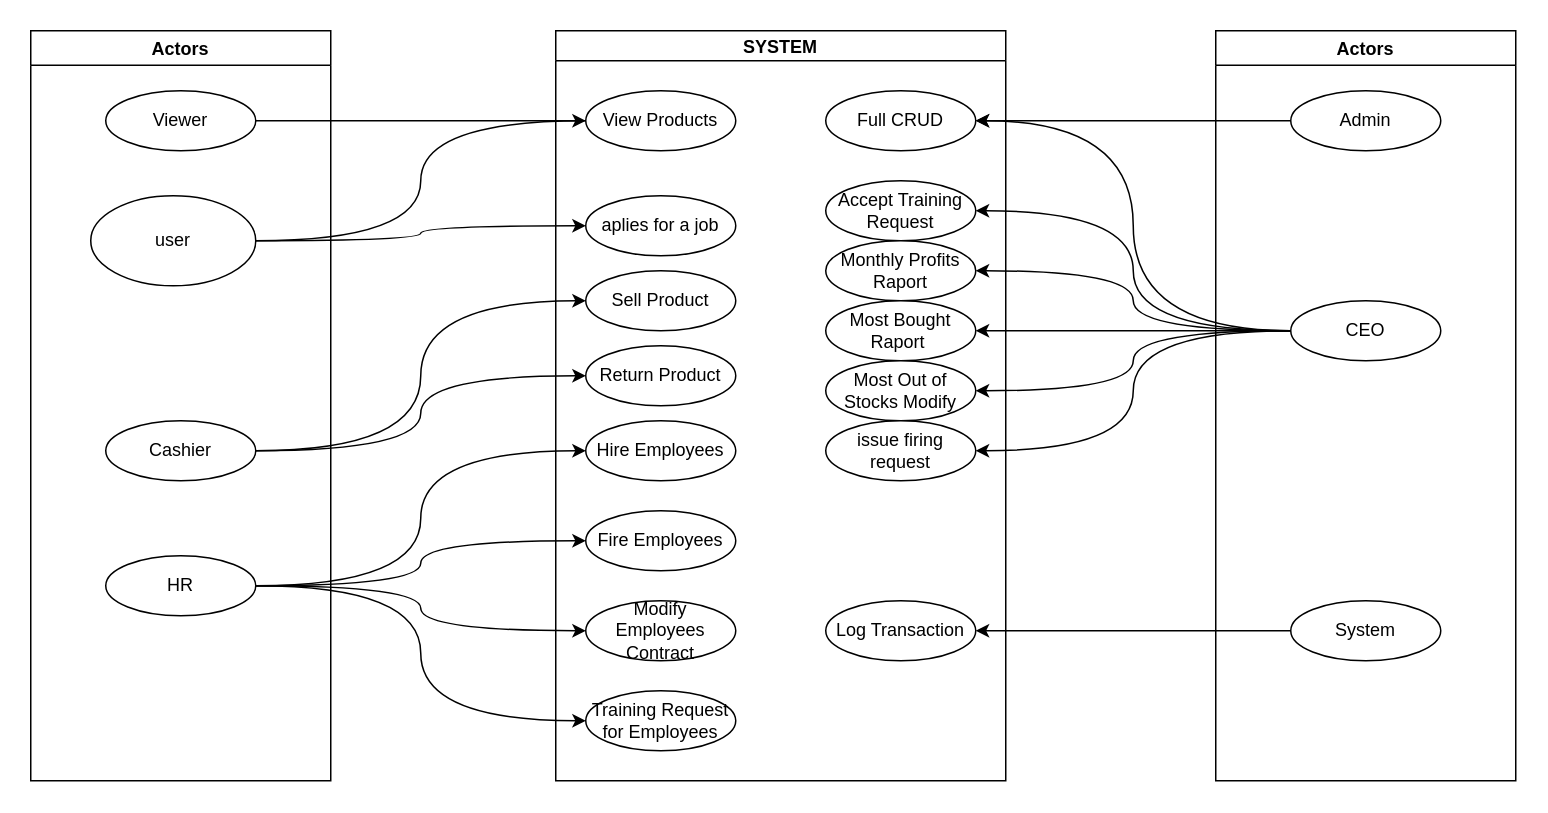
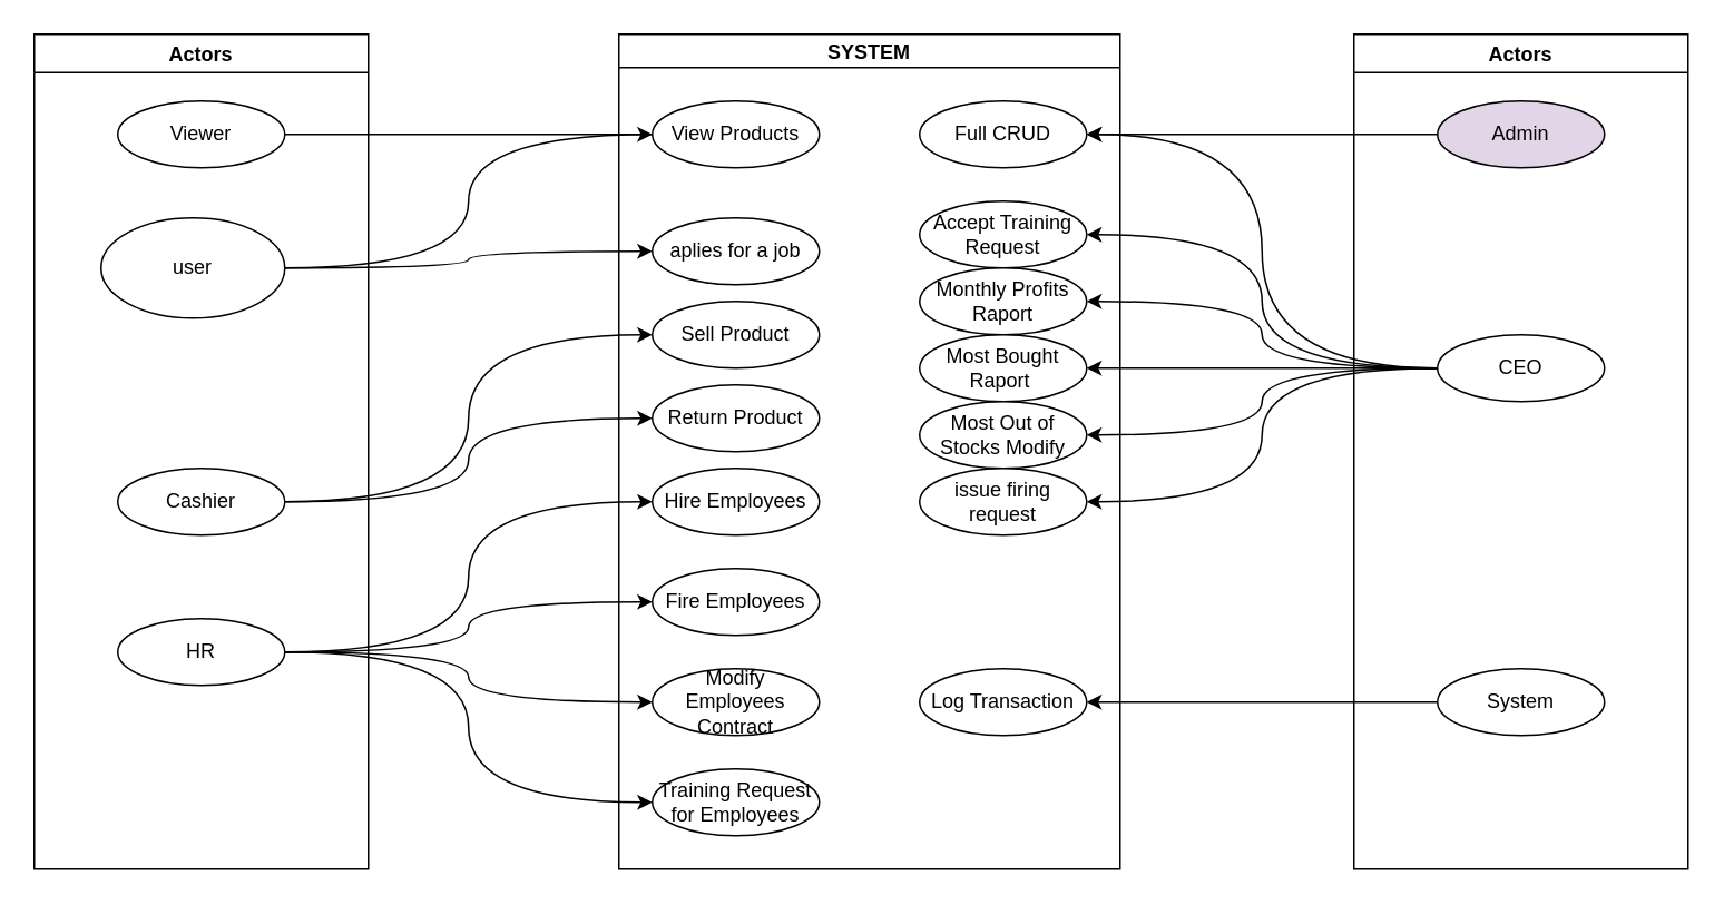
  <mxCell id="0" />
  <mxCell id="1" parent="0" />
  <mxCell id="2" value="SYSTEM" style="swimlane;startSize=20;horizontal=1;containerType=tree;" parent="1" vertex="1"><mxGeometry x="370" y="20" width="300" height="500" as="geometry" /></mxCell>
  <mxCell id="3" value="View Products" style="ellipse;whiteSpace=wrap;html=1;align=center;newEdgeStyle={&quot;edgeStyle&quot;:&quot;entityRelationEdgeStyle&quot;,&quot;startArrow&quot;:&quot;none&quot;,&quot;endArrow&quot;:&quot;none&quot;,&quot;segment&quot;:10,&quot;curved&quot;:1};treeFolding=1;treeMoving=1;" parent="2" vertex="1"><mxGeometry x="20" y="40" width="100" height="40" as="geometry" /></mxCell>
  <mxCell id="4" value="Sell Product" style="ellipse;whiteSpace=wrap;html=1;align=center;newEdgeStyle={&quot;edgeStyle&quot;:&quot;entityRelationEdgeStyle&quot;,&quot;startArrow&quot;:&quot;none&quot;,&quot;endArrow&quot;:&quot;none&quot;,&quot;segment&quot;:10,&quot;curved&quot;:1};treeFolding=1;treeMoving=1;" parent="2" vertex="1"><mxGeometry x="20" y="160" width="100" height="40" as="geometry" /></mxCell>
  <mxCell id="5" value="Return Product" style="ellipse;whiteSpace=wrap;html=1;align=center;newEdgeStyle={&quot;edgeStyle&quot;:&quot;entityRelationEdgeStyle&quot;,&quot;startArrow&quot;:&quot;none&quot;,&quot;endArrow&quot;:&quot;none&quot;,&quot;segment&quot;:10,&quot;curved&quot;:1};treeFolding=1;treeMoving=1;" parent="2" vertex="1"><mxGeometry x="20" y="210" width="100" height="40" as="geometry" /></mxCell>
  <mxCell id="6" value="Hire Employees" style="ellipse;whiteSpace=wrap;html=1;align=center;newEdgeStyle={&quot;edgeStyle&quot;:&quot;entityRelationEdgeStyle&quot;,&quot;startArrow&quot;:&quot;none&quot;,&quot;endArrow&quot;:&quot;none&quot;,&quot;segment&quot;:10,&quot;curved&quot;:1};treeFolding=1;treeMoving=1;" parent="2" vertex="1"><mxGeometry x="20" y="260" width="100" height="40" as="geometry" /></mxCell>
  <mxCell id="7" value="Fire Employees" style="ellipse;whiteSpace=wrap;html=1;align=center;newEdgeStyle={&quot;edgeStyle&quot;:&quot;entityRelationEdgeStyle&quot;,&quot;startArrow&quot;:&quot;none&quot;,&quot;endArrow&quot;:&quot;none&quot;,&quot;segment&quot;:10,&quot;curved&quot;:1};treeFolding=1;treeMoving=1;" parent="2" vertex="1"><mxGeometry x="20" y="320" width="100" height="40" as="geometry" /></mxCell>
  <mxCell id="8" value="Modify Employees Contract" style="ellipse;whiteSpace=wrap;html=1;align=center;newEdgeStyle={&quot;edgeStyle&quot;:&quot;entityRelationEdgeStyle&quot;,&quot;startArrow&quot;:&quot;none&quot;,&quot;endArrow&quot;:&quot;none&quot;,&quot;segment&quot;:10,&quot;curved&quot;:1};treeFolding=1;treeMoving=1;" parent="2" vertex="1"><mxGeometry x="20" y="380" width="100" height="40" as="geometry" /></mxCell>
  <mxCell id="9" value="Training Request for Employees" style="ellipse;whiteSpace=wrap;html=1;align=center;newEdgeStyle={&quot;edgeStyle&quot;:&quot;entityRelationEdgeStyle&quot;,&quot;startArrow&quot;:&quot;none&quot;,&quot;endArrow&quot;:&quot;none&quot;,&quot;segment&quot;:10,&quot;curved&quot;:1};treeFolding=1;treeMoving=1;" parent="2" vertex="1"><mxGeometry x="20" y="440" width="100" height="40" as="geometry" /></mxCell>
  <mxCell id="10" value="Full CRUD" style="ellipse;whiteSpace=wrap;html=1;align=center;newEdgeStyle={&quot;edgeStyle&quot;:&quot;entityRelationEdgeStyle&quot;,&quot;startArrow&quot;:&quot;none&quot;,&quot;endArrow&quot;:&quot;none&quot;,&quot;segment&quot;:10,&quot;curved&quot;:1};treeFolding=1;treeMoving=1;" parent="2" vertex="1"><mxGeometry x="180" y="40" width="100" height="40" as="geometry" /></mxCell>
  <mxCell id="11" value="Accept Training Request" style="ellipse;whiteSpace=wrap;html=1;align=center;newEdgeStyle={&quot;edgeStyle&quot;:&quot;entityRelationEdgeStyle&quot;,&quot;startArrow&quot;:&quot;none&quot;,&quot;endArrow&quot;:&quot;none&quot;,&quot;segment&quot;:10,&quot;curved&quot;:1};treeFolding=1;treeMoving=1;" parent="2" vertex="1"><mxGeometry x="180" y="100" width="100" height="40" as="geometry" /></mxCell>
  <mxCell id="12" value="&lt;div&gt;&lt;span style=&quot;background-color: initial;&quot;&gt;Monthly Profits&lt;/span&gt;&lt;br&gt;&lt;/div&gt;&lt;div&gt;&lt;span style=&quot;background-color: initial;&quot;&gt;Raport&lt;/span&gt;&lt;/div&gt;" style="ellipse;whiteSpace=wrap;html=1;align=center;newEdgeStyle={&quot;edgeStyle&quot;:&quot;entityRelationEdgeStyle&quot;,&quot;startArrow&quot;:&quot;none&quot;,&quot;endArrow&quot;:&quot;none&quot;,&quot;segment&quot;:10,&quot;curved&quot;:1};treeFolding=1;treeMoving=1;" parent="2" vertex="1"><mxGeometry x="180" y="140" width="100" height="40" as="geometry" /></mxCell>
  <mxCell id="13" value="Most Bought Raport&amp;nbsp;" style="ellipse;whiteSpace=wrap;html=1;align=center;newEdgeStyle={&quot;edgeStyle&quot;:&quot;entityRelationEdgeStyle&quot;,&quot;startArrow&quot;:&quot;none&quot;,&quot;endArrow&quot;:&quot;none&quot;,&quot;segment&quot;:10,&quot;curved&quot;:1};treeFolding=1;treeMoving=1;" parent="2" vertex="1"><mxGeometry x="180" y="180" width="100" height="40" as="geometry" /></mxCell>
  <mxCell id="14" value="Most Out of Stocks Modify" style="ellipse;whiteSpace=wrap;html=1;align=center;newEdgeStyle={&quot;edgeStyle&quot;:&quot;entityRelationEdgeStyle&quot;,&quot;startArrow&quot;:&quot;none&quot;,&quot;endArrow&quot;:&quot;none&quot;,&quot;segment&quot;:10,&quot;curved&quot;:1};treeFolding=1;treeMoving=1;" parent="2" vertex="1"><mxGeometry x="180" y="220" width="100" height="40" as="geometry" /></mxCell>
  <mxCell id="15" value="Log Transaction" style="ellipse;whiteSpace=wrap;html=1;align=center;newEdgeStyle={&quot;edgeStyle&quot;:&quot;entityRelationEdgeStyle&quot;,&quot;startArrow&quot;:&quot;none&quot;,&quot;endArrow&quot;:&quot;none&quot;,&quot;segment&quot;:10,&quot;curved&quot;:1};treeFolding=1;treeMoving=1;" parent="2" vertex="1"><mxGeometry x="180" y="380" width="100" height="40" as="geometry" /></mxCell>
  <mxCell id="16" value="aplies for a job" style="ellipse;whiteSpace=wrap;html=1;" vertex="1" parent="2"><mxGeometry x="20" y="110" width="100" height="40" as="geometry" /></mxCell>
  <mxCell id="17" value="issue firing request" style="ellipse;whiteSpace=wrap;html=1;align=center;newEdgeStyle={&quot;edgeStyle&quot;:&quot;entityRelationEdgeStyle&quot;,&quot;startArrow&quot;:&quot;none&quot;,&quot;endArrow&quot;:&quot;none&quot;,&quot;segment&quot;:10,&quot;curved&quot;:1};treeFolding=1;treeMoving=1;" vertex="1" parent="2"><mxGeometry x="180" y="260" width="100" height="40" as="geometry" /></mxCell>
  <mxCell id="18" value="Actors" style="swimlane;" parent="1" vertex="1"><mxGeometry x="20" y="20" width="200" height="500" as="geometry" /></mxCell>
  <mxCell id="19" value="Viewer" style="ellipse;whiteSpace=wrap;html=1;align=center;newEdgeStyle={&quot;edgeStyle&quot;:&quot;entityRelationEdgeStyle&quot;,&quot;startArrow&quot;:&quot;none&quot;,&quot;endArrow&quot;:&quot;none&quot;,&quot;segment&quot;:10,&quot;curved&quot;:1};treeFolding=1;treeMoving=1;" parent="18" vertex="1"><mxGeometry x="50" y="40" width="100" height="40" as="geometry" /></mxCell>
  <mxCell id="20" value="Cashier" style="ellipse;whiteSpace=wrap;html=1;align=center;newEdgeStyle={&quot;edgeStyle&quot;:&quot;entityRelationEdgeStyle&quot;,&quot;startArrow&quot;:&quot;none&quot;,&quot;endArrow&quot;:&quot;none&quot;,&quot;segment&quot;:10,&quot;curved&quot;:1};treeFolding=1;treeMoving=1;" parent="18" vertex="1"><mxGeometry x="50" y="260" width="100" height="40" as="geometry" /></mxCell>
  <mxCell id="21" value="HR" style="ellipse;whiteSpace=wrap;html=1;align=center;newEdgeStyle={&quot;edgeStyle&quot;:&quot;entityRelationEdgeStyle&quot;,&quot;startArrow&quot;:&quot;none&quot;,&quot;endArrow&quot;:&quot;none&quot;,&quot;segment&quot;:10,&quot;curved&quot;:1};treeFolding=1;treeMoving=1;" parent="18" vertex="1"><mxGeometry x="50" y="350" width="100" height="40" as="geometry" /></mxCell>
  <mxCell id="22" value="user" style="ellipse;whiteSpace=wrap;html=1;" vertex="1" parent="18"><mxGeometry x="40" y="110" width="110" height="60" as="geometry" /></mxCell>
  <mxCell id="23" style="edgeStyle=orthogonalEdgeStyle;rounded=0;orthogonalLoop=1;jettySize=auto;html=1;exitX=1;exitY=0.5;exitDx=0;exitDy=0;entryX=0;entryY=0.5;entryDx=0;entryDy=0;curved=1;" parent="1" source="19" target="3" edge="1"><mxGeometry relative="1" as="geometry" /></mxCell>
  <mxCell id="24" style="edgeStyle=orthogonalEdgeStyle;curved=1;rounded=0;orthogonalLoop=1;jettySize=auto;html=1;exitX=1;exitY=0.5;exitDx=0;exitDy=0;entryX=0;entryY=0.5;entryDx=0;entryDy=0;" parent="1" source="20" target="4" edge="1"><mxGeometry relative="1" as="geometry" /></mxCell>
  <mxCell id="25" style="edgeStyle=orthogonalEdgeStyle;curved=1;rounded=0;orthogonalLoop=1;jettySize=auto;html=1;exitX=1;exitY=0.5;exitDx=0;exitDy=0;entryX=0;entryY=0.5;entryDx=0;entryDy=0;" parent="1" source="20" target="5" edge="1"><mxGeometry relative="1" as="geometry" /></mxCell>
  <mxCell id="26" style="edgeStyle=orthogonalEdgeStyle;curved=1;rounded=0;orthogonalLoop=1;jettySize=auto;html=1;exitX=1;exitY=0.5;exitDx=0;exitDy=0;entryX=0;entryY=0.5;entryDx=0;entryDy=0;" parent="1" source="21" target="6" edge="1"><mxGeometry relative="1" as="geometry" /></mxCell>
  <mxCell id="27" style="edgeStyle=orthogonalEdgeStyle;curved=1;rounded=0;orthogonalLoop=1;jettySize=auto;html=1;exitX=1;exitY=0.5;exitDx=0;exitDy=0;entryX=0;entryY=0.5;entryDx=0;entryDy=0;" parent="1" source="21" target="7" edge="1"><mxGeometry relative="1" as="geometry" /></mxCell>
  <mxCell id="28" style="edgeStyle=orthogonalEdgeStyle;curved=1;rounded=0;orthogonalLoop=1;jettySize=auto;html=1;exitX=1;exitY=0.5;exitDx=0;exitDy=0;entryX=0;entryY=0.5;entryDx=0;entryDy=0;" parent="1" source="21" target="8" edge="1"><mxGeometry relative="1" as="geometry" /></mxCell>
  <mxCell id="29" value="Actors" style="swimlane;" parent="1" vertex="1"><mxGeometry x="810" y="20" width="200" height="500" as="geometry" /></mxCell>
- <mxCell id="30" value="Admin" style="ellipse;whiteSpace=wrap;html=1;align=center;newEdgeStyle={&quot;edgeStyle&quot;:&quot;entityRelationEdgeStyle&quot;,&quot;startArrow&quot;:&quot;none&quot;,&quot;endArrow&quot;:&quot;none&quot;,&quot;segment&quot;:10,&quot;curved&quot;:1};treeFolding=1;treeMoving=1;" parent="29" vertex="1"><mxGeometry x="50" y="40" width="100" height="40" as="geometry" /></mxCell>
+ <mxCell id="30" value="Admin" style="ellipse;whiteSpace=wrap;html=1;align=center;newEdgeStyle={&quot;edgeStyle&quot;:&quot;entityRelationEdgeStyle&quot;,&quot;startArrow&quot;:&quot;none&quot;,&quot;endArrow&quot;:&quot;none&quot;,&quot;segment&quot;:10,&quot;curved&quot;:1};treeFolding=1;treeMoving=1;fillColor=#e1d5e7;" parent="29" vertex="1"><mxGeometry x="50" y="40" width="100" height="40" as="geometry" /></mxCell>
  <mxCell id="31" value="CEO" style="ellipse;whiteSpace=wrap;html=1;align=center;newEdgeStyle={&quot;edgeStyle&quot;:&quot;entityRelationEdgeStyle&quot;,&quot;startArrow&quot;:&quot;none&quot;,&quot;endArrow&quot;:&quot;none&quot;,&quot;segment&quot;:10,&quot;curved&quot;:1};treeFolding=1;treeMoving=1;" parent="29" vertex="1"><mxGeometry x="50" y="180" width="100" height="40" as="geometry" /></mxCell>
  <mxCell id="32" value="System" style="ellipse;whiteSpace=wrap;html=1;align=center;newEdgeStyle={&quot;edgeStyle&quot;:&quot;entityRelationEdgeStyle&quot;,&quot;startArrow&quot;:&quot;none&quot;,&quot;endArrow&quot;:&quot;none&quot;,&quot;segment&quot;:10,&quot;curved&quot;:1};treeFolding=1;treeMoving=1;" parent="29" vertex="1"><mxGeometry x="50" y="380" width="100" height="40" as="geometry" /></mxCell>
  <mxCell id="33" style="edgeStyle=orthogonalEdgeStyle;curved=1;rounded=0;orthogonalLoop=1;jettySize=auto;html=1;exitX=0;exitY=0.5;exitDx=0;exitDy=0;entryX=1;entryY=0.5;entryDx=0;entryDy=0;" parent="1" source="30" target="10" edge="1"><mxGeometry relative="1" as="geometry" /></mxCell>
  <mxCell id="34" style="edgeStyle=orthogonalEdgeStyle;curved=1;rounded=0;orthogonalLoop=1;jettySize=auto;html=1;exitX=0;exitY=0.5;exitDx=0;exitDy=0;entryX=1;entryY=0.5;entryDx=0;entryDy=0;" parent="1" source="31" target="11" edge="1"><mxGeometry relative="1" as="geometry" /></mxCell>
  <mxCell id="35" style="edgeStyle=orthogonalEdgeStyle;curved=1;rounded=0;orthogonalLoop=1;jettySize=auto;html=1;exitX=0;exitY=0.5;exitDx=0;exitDy=0;entryX=1;entryY=0.5;entryDx=0;entryDy=0;" parent="1" source="31" target="12" edge="1"><mxGeometry relative="1" as="geometry" /></mxCell>
  <mxCell id="36" style="edgeStyle=orthogonalEdgeStyle;curved=1;rounded=0;orthogonalLoop=1;jettySize=auto;html=1;exitX=0;exitY=0.5;exitDx=0;exitDy=0;entryX=1;entryY=0.5;entryDx=0;entryDy=0;" parent="1" source="31" target="13" edge="1"><mxGeometry relative="1" as="geometry" /></mxCell>
  <mxCell id="37" style="edgeStyle=orthogonalEdgeStyle;curved=1;rounded=0;orthogonalLoop=1;jettySize=auto;html=1;exitX=0;exitY=0.5;exitDx=0;exitDy=0;entryX=1;entryY=0.5;entryDx=0;entryDy=0;" parent="1" source="31" target="14" edge="1"><mxGeometry relative="1" as="geometry" /></mxCell>
  <mxCell id="38" style="edgeStyle=orthogonalEdgeStyle;curved=1;rounded=0;orthogonalLoop=1;jettySize=auto;html=1;exitX=0;exitY=0.5;exitDx=0;exitDy=0;entryX=1;entryY=0.5;entryDx=0;entryDy=0;" parent="1" source="31" target="10" edge="1"><mxGeometry relative="1" as="geometry" /></mxCell>
  <mxCell id="39" style="edgeStyle=orthogonalEdgeStyle;curved=1;rounded=0;orthogonalLoop=1;jettySize=auto;html=1;exitX=1;exitY=0.5;exitDx=0;exitDy=0;entryX=0;entryY=0.5;entryDx=0;entryDy=0;" parent="1" source="21" target="9" edge="1"><mxGeometry relative="1" as="geometry" /></mxCell>
  <mxCell id="40" style="edgeStyle=orthogonalEdgeStyle;curved=1;rounded=0;orthogonalLoop=1;jettySize=auto;html=1;exitX=0;exitY=0.5;exitDx=0;exitDy=0;entryX=1;entryY=0.5;entryDx=0;entryDy=0;" parent="1" source="32" target="15" edge="1"><mxGeometry relative="1" as="geometry" /></mxCell>
  <mxCell id="41" style="edgeStyle=orthogonalEdgeStyle;orthogonalLoop=1;jettySize=auto;html=1;exitX=1;exitY=0.5;exitDx=0;exitDy=0;entryX=0;entryY=0.5;entryDx=0;entryDy=0;curved=1;" edge="1" parent="1" source="22" target="16"><mxGeometry relative="1" as="geometry" /></mxCell>
  <mxCell id="42" style="edgeStyle=orthogonalEdgeStyle;curved=1;orthogonalLoop=1;jettySize=auto;html=1;exitX=1;exitY=0.5;exitDx=0;exitDy=0;entryX=0;entryY=0.5;entryDx=0;entryDy=0;endArrow=none;" edge="1" parent="1" source="22" target="3"><mxGeometry relative="1" as="geometry" /></mxCell>
  <mxCell id="43" style="edgeStyle=orthogonalEdgeStyle;curved=1;rounded=0;orthogonalLoop=1;jettySize=auto;html=1;exitX=0;exitY=0.5;exitDx=0;exitDy=0;entryX=1;entryY=0.5;entryDx=0;entryDy=0;" edge="1" parent="1" source="31" target="17"><mxGeometry relative="1" as="geometry"><mxPoint x="860" y="220" as="sourcePoint" /><mxPoint x="650" y="240" as="targetPoint" /></mxGeometry></mxCell>
